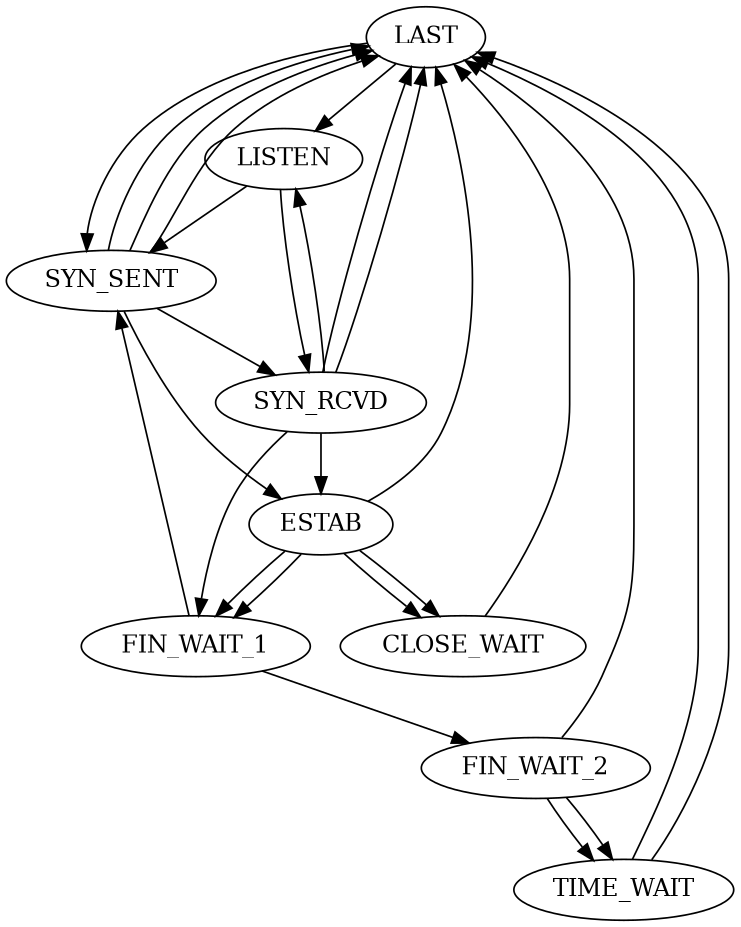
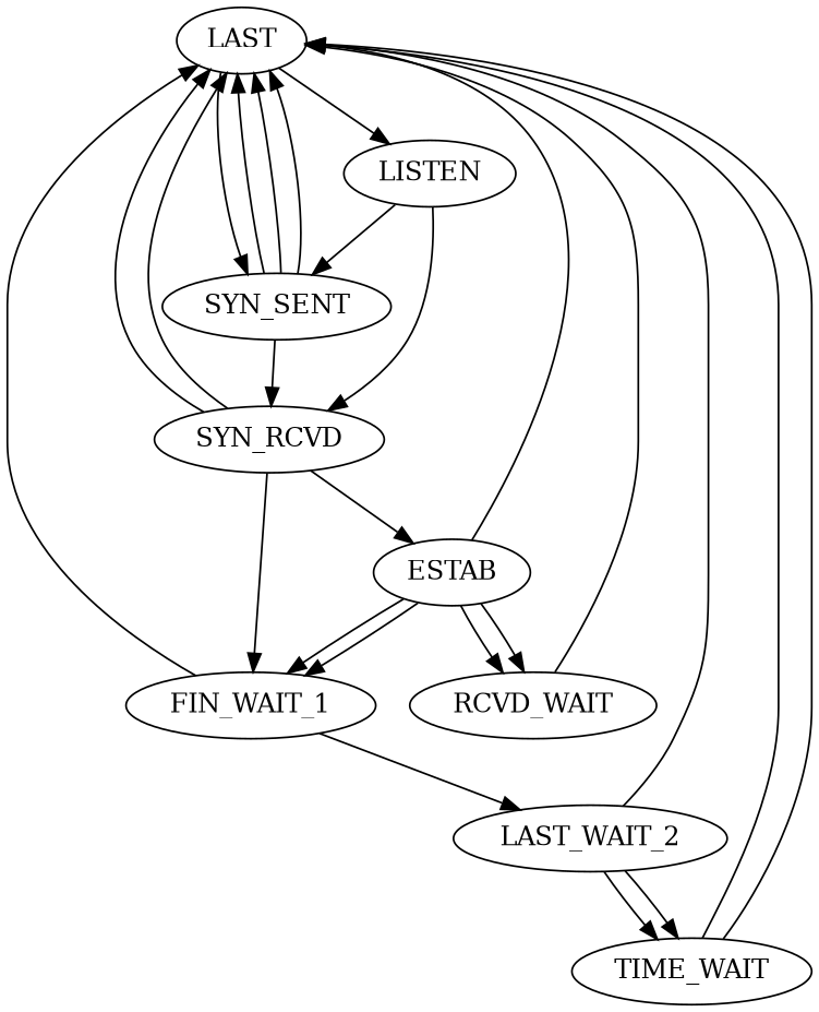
  digraph {
    edge [rcvd=M_Rst]
    n1 [label=LAST]
    LISTEN
    SYN_SENT
    SYN_RCVD
    ESTAB
    FIN_WAIT_1
-   CLOSE_WAIT
-   FIN_WAIT_2
+   CLOSE_WAIT [label=RCVD_WAIT]
+   FIN_WAIT_2 [label=LAST_WAIT_2]
    TIME_WAIT
    n1 -> LISTEN [rcvd=A_LISTEN send="-"]
    n1 -> SYN_SENT [rcvd=A_CONNECT send=M_Syn]
    LISTEN -> SYN_SENT [rcvd=A_SEND send=M_Syn]
    LISTEN -> SYN_RCVD [rcvd=M_Syn send=M_SynAck]
    SYN_SENT -> n1 [rcvd=A_CLOSE send="-"]
    SYN_SENT -> n1 [rcvd=E_TIMEOUT send="-"]
    SYN_SENT -> n1
    SYN_SENT -> SYN_RCVD [rcvd=M_Syn send=M_SynAck]
-   SYN_SENT -> ESTAB [rcvd=M_SynAck send=M_Ack]
    SYN_RCVD -> n1 [rcvd=E_TIMEOUT send=M_Rst]
    SYN_RCVD -> n1
-   SYN_RCVD -> LISTEN
    SYN_RCVD -> ESTAB [rcvd=M_Ack]
    SYN_RCVD -> FIN_WAIT_1 [rcvd=A_CLOSE send=M_Fin]
    ESTAB -> n1
    ESTAB -> FIN_WAIT_1 [rcvd=A_CLOSE send=M_Fin]
    ESTAB -> FIN_WAIT_1 [rcvd=A_CLOSE send=M_FinAck]
    ESTAB -> CLOSE_WAIT [rcvd=M_Fin send=M_Ack]
    ESTAB -> CLOSE_WAIT [rcvd=M_FinAck send=M_Ack]
-   FIN_WAIT_1 -> SYN_SENT
+   FIN_WAIT_1 -> n1
    FIN_WAIT_1 -> FIN_WAIT_2 [rcvd=M_Ack send="-"]
    CLOSE_WAIT -> n1
    FIN_WAIT_2 -> n1
    FIN_WAIT_2 -> TIME_WAIT [rcvd=M_FinAck send=M_Ack]
    FIN_WAIT_2 -> TIME_WAIT [rcvd=M_Ack send=M_Ack]
    TIME_WAIT -> n1 [rcvd=E_TIMEOUT]
    TIME_WAIT -> n1
  }
